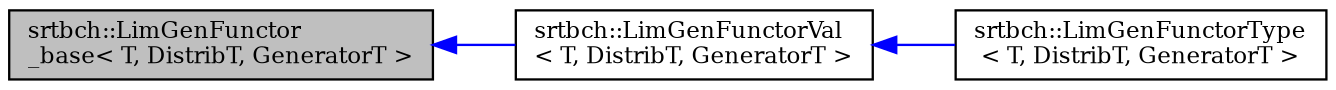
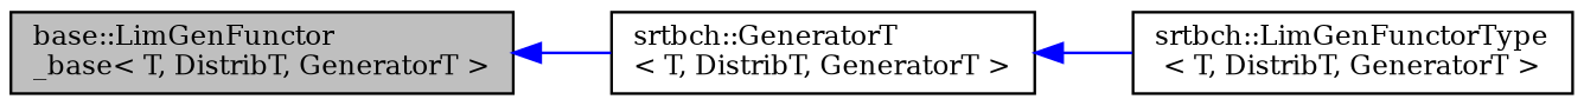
  digraph {
    fontname="DejaVu Serif"
    rankdir=LR
    node [color=black fillcolor=white fontname="DejaVu Serif" fontsize=10 shape=record style=filled]
    edge [color=blue dir=back fontname="DejaVu Serif" fontsize=10 labelfontname=Helvetica labelfontsize=10 style=solid]
-   n1 [fillcolor=grey75 fontcolor=black height=0.2 label="srtbch::LimGenFunctor\l_base\< T, DistribT, GeneratorT \>" width=0.4]
-   n2 [height=0.2 label="srtbch::LimGenFunctorVal\l\< T, DistribT, GeneratorT \>" width=0.4]
+   n1 [fillcolor=grey75 fontcolor=black height=0.2 label="base::LimGenFunctor\l_base\< T, DistribT, GeneratorT \>" width=0.4]
+   n2 [height=0.2 label="srtbch::GeneratorT\l\< T, DistribT, GeneratorT \>" width=0.4]
    n3 [height=0.2 label="srtbch::LimGenFunctorType\l\< T, DistribT, GeneratorT \>" width=0.4]
    n1 -> n2
    n2 -> n3
  }
